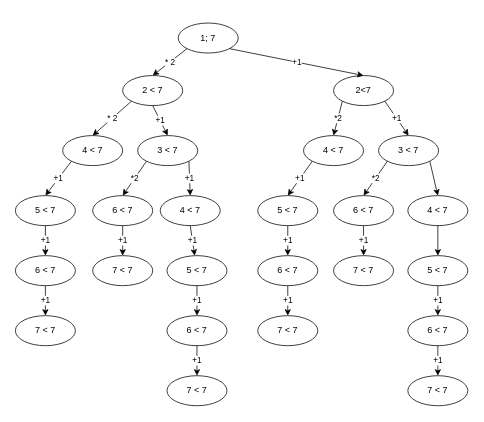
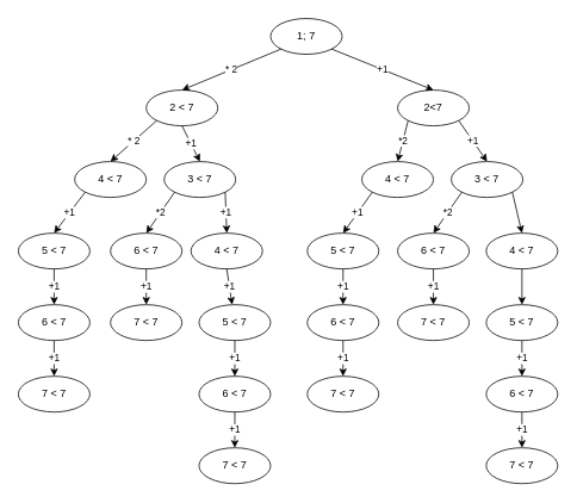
  <mxCell id="0" />
  <mxCell id="1" parent="0" />
- <mxCell id="2" value="1; 7" style="ellipse;whiteSpace=wrap;html=1;" parent="1" vertex="1"><mxGeometry x="237" y="30" width="80" height="40" as="geometry" /></mxCell>
+ <mxCell id="2" value="1; 7" style="ellipse;whiteSpace=wrap;html=1;" parent="1" vertex="1"><mxGeometry x="302" y="20" width="80" height="40" as="geometry" /></mxCell>
  <mxCell id="3" value="2 &amp;lt; 7" style="ellipse;whiteSpace=wrap;html=1;" parent="1" vertex="1"><mxGeometry x="163" y="100" width="80" height="40" as="geometry" /></mxCell>
  <mxCell id="4" value="* 2" style="endArrow=classic;html=1;exitX=0;exitY=1;exitDx=0;exitDy=0;entryX=0.5;entryY=0;entryDx=0;entryDy=0;" parent="1" source="2" target="3" edge="1"><mxGeometry width="50" height="50" relative="1" as="geometry"><mxPoint x="142" y="130" as="sourcePoint" /><mxPoint x="192" y="80" as="targetPoint" /></mxGeometry></mxCell>
  <mxCell id="5" value="2&amp;lt;7" style="ellipse;whiteSpace=wrap;html=1;" parent="1" vertex="1"><mxGeometry x="444" y="100" width="80" height="40" as="geometry" /></mxCell>
  <mxCell id="6" value="+1" style="endArrow=classic;html=1;exitX=1;exitY=1;exitDx=0;exitDy=0;entryX=0.5;entryY=0;entryDx=0;entryDy=0;" parent="1" source="2" target="5" edge="1"><mxGeometry width="50" height="50" relative="1" as="geometry"><mxPoint x="472" y="220" as="sourcePoint" /><mxPoint x="522" y="170" as="targetPoint" /></mxGeometry></mxCell>
  <mxCell id="7" value="4 &amp;lt; 7" style="ellipse;whiteSpace=wrap;html=1;" parent="1" vertex="1"><mxGeometry x="83" y="180" width="80" height="40" as="geometry" /></mxCell>
  <mxCell id="8" value="* 2" style="endArrow=classic;html=1;exitX=0;exitY=1;exitDx=0;exitDy=0;entryX=0.5;entryY=0;entryDx=0;entryDy=0;" parent="1" source="3" target="7" edge="1"><mxGeometry width="50" height="50" relative="1" as="geometry"><mxPoint x="243" y="270" as="sourcePoint" /><mxPoint x="293" y="220" as="targetPoint" /></mxGeometry></mxCell>
  <mxCell id="9" value="3 &amp;lt; 7" style="ellipse;whiteSpace=wrap;html=1;" parent="1" vertex="1"><mxGeometry x="183" y="180" width="80" height="40" as="geometry" /></mxCell>
  <mxCell id="10" value="+1" style="endArrow=classic;html=1;exitX=0.5;exitY=1;exitDx=0;exitDy=0;entryX=0.5;entryY=0;entryDx=0;entryDy=0;" parent="1" source="3" target="9" edge="1"><mxGeometry width="50" height="50" relative="1" as="geometry"><mxPoint x="193" y="300" as="sourcePoint" /><mxPoint x="243" y="250" as="targetPoint" /></mxGeometry></mxCell>
  <mxCell id="11" value="4 &amp;lt; 7" style="ellipse;whiteSpace=wrap;html=1;" parent="1" vertex="1"><mxGeometry x="404" y="180" width="80" height="40" as="geometry" /></mxCell>
  <mxCell id="12" value="3 &amp;lt; 7" style="ellipse;whiteSpace=wrap;html=1;" parent="1" vertex="1"><mxGeometry x="504" y="180" width="80" height="40" as="geometry" /></mxCell>
  <mxCell id="13" value="*2" style="endArrow=classic;html=1;exitX=0;exitY=1;exitDx=0;exitDy=0;entryX=0.5;entryY=0;entryDx=0;entryDy=0;" parent="1" source="5" target="11" edge="1"><mxGeometry width="50" height="50" relative="1" as="geometry"><mxPoint x="454" y="320" as="sourcePoint" /><mxPoint x="504" y="270" as="targetPoint" /></mxGeometry></mxCell>
  <mxCell id="14" value="+1" style="endArrow=classic;html=1;exitX=1;exitY=1;exitDx=0;exitDy=0;entryX=0.5;entryY=0;entryDx=0;entryDy=0;" parent="1" source="5" target="12" edge="1"><mxGeometry width="50" height="50" relative="1" as="geometry"><mxPoint x="424" y="310" as="sourcePoint" /><mxPoint x="474" y="260" as="targetPoint" /></mxGeometry></mxCell>
  <mxCell id="15" value="5 &amp;lt; 7" style="ellipse;whiteSpace=wrap;html=1;" parent="1" vertex="1"><mxGeometry x="20" y="260" width="80" height="40" as="geometry" /></mxCell>
  <mxCell id="16" value="+1" style="endArrow=classic;html=1;exitX=0;exitY=1;exitDx=0;exitDy=0;entryX=0.5;entryY=0;entryDx=0;entryDy=0;" parent="1" source="7" target="15" edge="1"><mxGeometry width="50" height="50" relative="1" as="geometry"><mxPoint x="233" y="310" as="sourcePoint" /><mxPoint x="283" y="260" as="targetPoint" /></mxGeometry></mxCell>
  <mxCell id="17" value="6 &amp;lt; 7" style="ellipse;whiteSpace=wrap;html=1;" parent="1" vertex="1"><mxGeometry x="123" y="260" width="80" height="40" as="geometry" /></mxCell>
  <mxCell id="18" value="4 &amp;lt; 7" style="ellipse;whiteSpace=wrap;html=1;" parent="1" vertex="1"><mxGeometry x="213" y="260" width="80" height="40" as="geometry" /></mxCell>
  <mxCell id="19" value="*2" style="endArrow=classic;html=1;exitX=0;exitY=1;exitDx=0;exitDy=0;entryX=0.5;entryY=0;entryDx=0;entryDy=0;" parent="1" source="9" target="17" edge="1"><mxGeometry width="50" height="50" relative="1" as="geometry"><mxPoint x="173" y="360" as="sourcePoint" /><mxPoint x="223" y="310" as="targetPoint" /></mxGeometry></mxCell>
  <mxCell id="20" value="+1" style="endArrow=classic;html=1;exitX=1;exitY=1;exitDx=0;exitDy=0;entryX=0.5;entryY=0;entryDx=0;entryDy=0;" parent="1" source="9" target="18" edge="1"><mxGeometry width="50" height="50" relative="1" as="geometry"><mxPoint x="303" y="420" as="sourcePoint" /><mxPoint x="353" y="370" as="targetPoint" /></mxGeometry></mxCell>
  <mxCell id="21" value="5 &amp;lt; 7" style="ellipse;whiteSpace=wrap;html=1;" parent="1" vertex="1"><mxGeometry x="343" y="260" width="80" height="40" as="geometry" /></mxCell>
  <mxCell id="22" value="+1" style="endArrow=classic;html=1;exitX=0;exitY=1;exitDx=0;exitDy=0;entryX=0.5;entryY=0;entryDx=0;entryDy=0;" parent="1" source="11" target="21" edge="1"><mxGeometry width="50" height="50" relative="1" as="geometry"><mxPoint x="543" y="350" as="sourcePoint" /><mxPoint x="593" y="300" as="targetPoint" /></mxGeometry></mxCell>
  <mxCell id="23" value="6 &amp;lt; 7" style="ellipse;whiteSpace=wrap;html=1;" vertex="1" parent="1"><mxGeometry x="444" y="260" width="80" height="40" as="geometry" /></mxCell>
  <mxCell id="24" value="*2" style="endArrow=classic;html=1;exitX=0;exitY=1;exitDx=0;exitDy=0;entryX=0.5;entryY=0;entryDx=0;entryDy=0;" edge="1" parent="1" source="12" target="23"><mxGeometry width="50" height="50" relative="1" as="geometry"><mxPoint x="463" y="360" as="sourcePoint" /><mxPoint x="513" y="310" as="targetPoint" /></mxGeometry></mxCell>
  <mxCell id="25" value="4 &amp;lt; 7" style="ellipse;whiteSpace=wrap;html=1;" vertex="1" parent="1"><mxGeometry x="543" y="260" width="80" height="40" as="geometry" /></mxCell>
  <mxCell id="26" value="" style="endArrow=classic;html=1;exitX=1;exitY=1;exitDx=0;exitDy=0;entryX=0.5;entryY=0;entryDx=0;entryDy=0;" edge="1" parent="1" source="12" target="25"><mxGeometry width="50" height="50" relative="1" as="geometry"><mxPoint x="473" y="390" as="sourcePoint" /><mxPoint x="523" y="340" as="targetPoint" /></mxGeometry></mxCell>
  <mxCell id="27" value="6 &amp;lt; 7" style="ellipse;whiteSpace=wrap;html=1;" vertex="1" parent="1"><mxGeometry x="20" y="340" width="80" height="40" as="geometry" /></mxCell>
  <mxCell id="28" value="+1" style="endArrow=classic;html=1;exitX=0.5;exitY=1;exitDx=0;exitDy=0;entryX=0.5;entryY=0;entryDx=0;entryDy=0;" edge="1" parent="1" source="15" target="27"><mxGeometry width="50" height="50" relative="1" as="geometry"><mxPoint x="122" y="460" as="sourcePoint" /><mxPoint x="172" y="410" as="targetPoint" /></mxGeometry></mxCell>
  <mxCell id="29" value="7 &amp;lt; 7" style="ellipse;whiteSpace=wrap;html=1;" vertex="1" parent="1"><mxGeometry x="123" y="340" width="80" height="40" as="geometry" /></mxCell>
  <mxCell id="30" value="+1" style="endArrow=classic;html=1;exitX=0.5;exitY=1;exitDx=0;exitDy=0;entryX=0.5;entryY=0;entryDx=0;entryDy=0;" edge="1" parent="1" source="17" target="29"><mxGeometry width="50" height="50" relative="1" as="geometry"><mxPoint x="152" y="450" as="sourcePoint" /><mxPoint x="202" y="400" as="targetPoint" /></mxGeometry></mxCell>
  <mxCell id="31" value="5 &amp;lt; 7" style="ellipse;whiteSpace=wrap;html=1;" vertex="1" parent="1"><mxGeometry x="222" y="340" width="80" height="40" as="geometry" /></mxCell>
  <mxCell id="32" value="+1" style="endArrow=classic;html=1;exitX=0.5;exitY=1;exitDx=0;exitDy=0;" edge="1" parent="1" source="18" target="31"><mxGeometry width="50" height="50" relative="1" as="geometry"><mxPoint x="272" y="470" as="sourcePoint" /><mxPoint x="322" y="420" as="targetPoint" /></mxGeometry></mxCell>
  <mxCell id="33" value="6 &amp;lt; 7" style="ellipse;whiteSpace=wrap;html=1;" vertex="1" parent="1"><mxGeometry x="343" y="340" width="80" height="40" as="geometry" /></mxCell>
  <mxCell id="34" value="+1" style="endArrow=classic;html=1;entryX=0.5;entryY=0;entryDx=0;entryDy=0;exitX=0.5;exitY=1;exitDx=0;exitDy=0;" edge="1" target="33" parent="1" source="21"><mxGeometry width="50" height="50" relative="1" as="geometry"><mxPoint x="383" y="310" as="sourcePoint" /><mxPoint x="495" y="410" as="targetPoint" /><mxPoint as="offset" /></mxGeometry></mxCell>
  <mxCell id="35" value="7 &amp;lt; 7" style="ellipse;whiteSpace=wrap;html=1;" vertex="1" parent="1"><mxGeometry x="444" y="340" width="80" height="40" as="geometry" /></mxCell>
  <mxCell id="36" value="+1" style="endArrow=classic;html=1;entryX=0.5;entryY=0;entryDx=0;entryDy=0;exitX=0.5;exitY=1;exitDx=0;exitDy=0;" edge="1" target="35" parent="1" source="23"><mxGeometry width="50" height="50" relative="1" as="geometry"><mxPoint x="483" y="320" as="sourcePoint" /><mxPoint x="523" y="400" as="targetPoint" /><mxPoint as="offset" /></mxGeometry></mxCell>
  <mxCell id="37" value="5 &amp;lt; 7" style="ellipse;whiteSpace=wrap;html=1;" vertex="1" parent="1"><mxGeometry x="543" y="340" width="80" height="40" as="geometry" /></mxCell>
  <mxCell id="38" value="" style="endArrow=classic;html=1;exitX=0.5;exitY=1;exitDx=0;exitDy=0;entryX=0.5;entryY=0;entryDx=0;entryDy=0;" edge="1" parent="1" source="25" target="37"><mxGeometry width="50" height="50" relative="1" as="geometry"><mxPoint x="593" y="470" as="sourcePoint" /><mxPoint x="643" y="420" as="targetPoint" /></mxGeometry></mxCell>
  <mxCell id="39" value="7 &amp;lt; 7" style="ellipse;whiteSpace=wrap;html=1;" vertex="1" parent="1"><mxGeometry x="20" y="420" width="80" height="40" as="geometry" /></mxCell>
  <mxCell id="40" value="+1" style="endArrow=classic;html=1;exitX=0.5;exitY=1;exitDx=0;exitDy=0;entryX=0.5;entryY=0;entryDx=0;entryDy=0;" edge="1" target="39" parent="1" source="27"><mxGeometry width="50" height="50" relative="1" as="geometry"><mxPoint x="60" y="380" as="sourcePoint" /><mxPoint x="99" y="480" as="targetPoint" /></mxGeometry></mxCell>
  <mxCell id="41" value="7 &amp;lt; 7" style="ellipse;whiteSpace=wrap;html=1;" vertex="1" parent="1"><mxGeometry x="343" y="420" width="80" height="40" as="geometry" /></mxCell>
  <mxCell id="42" value="+1" style="endArrow=classic;html=1;entryX=0.5;entryY=0;entryDx=0;entryDy=0;exitX=0.5;exitY=1;exitDx=0;exitDy=0;" edge="1" target="41" parent="1" source="33"><mxGeometry width="50" height="50" relative="1" as="geometry"><mxPoint x="323" y="400" as="sourcePoint" /><mxPoint x="422" y="480" as="targetPoint" /></mxGeometry></mxCell>
  <mxCell id="43" value="6 &amp;lt; 7" style="ellipse;whiteSpace=wrap;html=1;" vertex="1" parent="1"><mxGeometry x="222" y="420" width="80" height="40" as="geometry" /></mxCell>
  <mxCell id="44" value="+1" style="endArrow=classic;html=1;entryX=0.5;entryY=0;entryDx=0;entryDy=0;exitX=0.5;exitY=1;exitDx=0;exitDy=0;" edge="1" target="43" parent="1" source="31"><mxGeometry width="50" height="50" relative="1" as="geometry"><mxPoint x="202" y="410" as="sourcePoint" /><mxPoint x="374" y="490" as="targetPoint" /></mxGeometry></mxCell>
  <mxCell id="45" value="7 &amp;lt; 7" style="ellipse;whiteSpace=wrap;html=1;" vertex="1" parent="1"><mxGeometry x="222" y="500" width="80" height="40" as="geometry" /></mxCell>
  <mxCell id="46" value="+1" style="endArrow=classic;html=1;exitX=0.5;exitY=1;exitDx=0;exitDy=0;entryX=0.5;entryY=0;entryDx=0;entryDy=0;" edge="1" source="43" target="45" parent="1"><mxGeometry width="50" height="50" relative="1" as="geometry"><mxPoint x="262" y="460" as="sourcePoint" /><mxPoint x="301" y="560" as="targetPoint" /></mxGeometry></mxCell>
  <mxCell id="47" value="6 &amp;lt; 7" style="ellipse;whiteSpace=wrap;html=1;" vertex="1" parent="1"><mxGeometry x="543" y="420" width="80" height="40" as="geometry" /></mxCell>
  <mxCell id="48" value="+1" style="endArrow=classic;html=1;entryX=0.5;entryY=0;entryDx=0;entryDy=0;exitX=0.5;exitY=1;exitDx=0;exitDy=0;" edge="1" target="47" parent="1" source="37"><mxGeometry width="50" height="50" relative="1" as="geometry"><mxPoint x="633" y="400" as="sourcePoint" /><mxPoint x="695" y="490" as="targetPoint" /></mxGeometry></mxCell>
  <mxCell id="49" value="7 &amp;lt; 7" style="ellipse;whiteSpace=wrap;html=1;" vertex="1" parent="1"><mxGeometry x="543" y="500" width="80" height="40" as="geometry" /></mxCell>
  <mxCell id="50" value="+1" style="endArrow=classic;html=1;exitX=0.5;exitY=1;exitDx=0;exitDy=0;entryX=0.5;entryY=0;entryDx=0;entryDy=0;" edge="1" source="47" target="49" parent="1"><mxGeometry width="50" height="50" relative="1" as="geometry"><mxPoint x="583" y="460" as="sourcePoint" /><mxPoint x="622" y="560" as="targetPoint" /></mxGeometry></mxCell>
